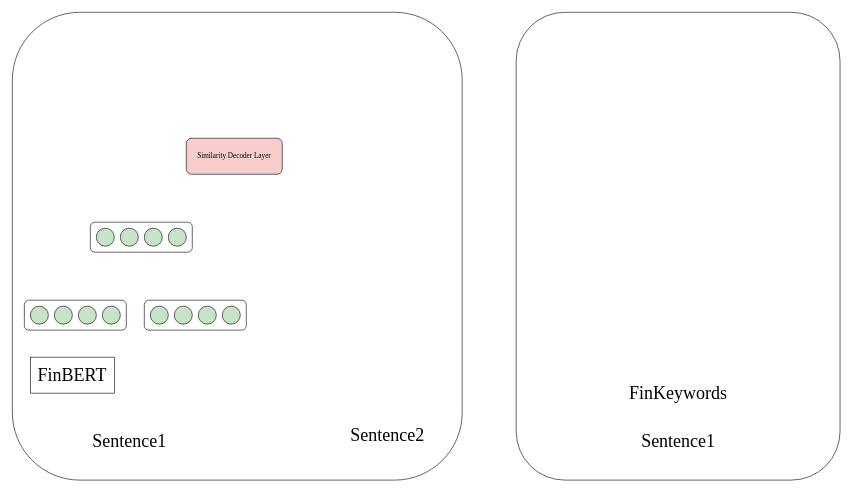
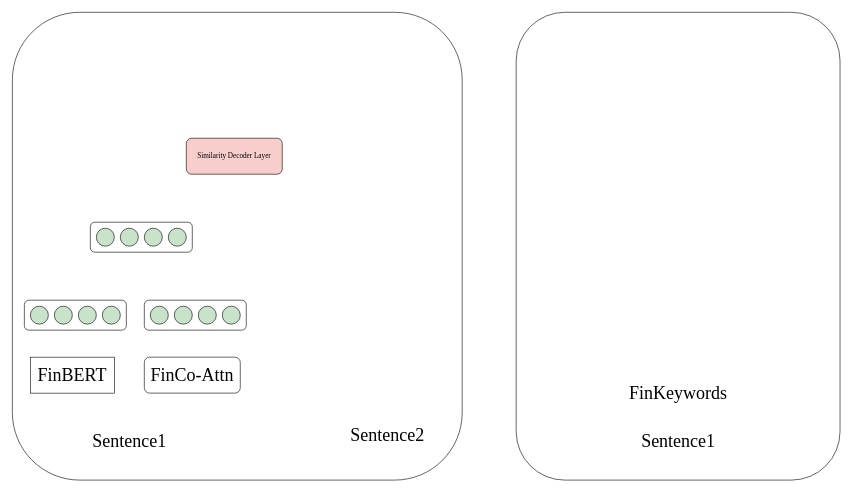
  <mxCell id="0" />
  <mxCell id="1" parent="0" />
  <mxCell id="2" value="" style="rounded=1;whiteSpace=wrap;html=1;" vertex="1" parent="1"><mxGeometry x="860" y="20" width="540" height="780" as="geometry" /></mxCell>
  <mxCell id="3" value="" style="rounded=1;whiteSpace=wrap;html=1;" vertex="1" parent="1"><mxGeometry x="20" y="20" width="750" height="780" as="geometry" /></mxCell>
  <mxCell id="4" value="&lt;font face=&quot;Times New Roman&quot; style=&quot;font-size: 30px;&quot;&gt;Sentence1&lt;/font&gt;" style="text;html=1;align=center;verticalAlign=middle;resizable=0;points=[];autosize=1;strokeColor=none;fillColor=none;" vertex="1" parent="1"><mxGeometry x="140" y="710" width="150" height="50" as="geometry" /></mxCell>
  <mxCell id="5" value="&lt;font face=&quot;Times New Roman&quot; style=&quot;font-size: 30px;&quot;&gt;Sentence2&lt;/font&gt;" style="text;html=1;align=center;verticalAlign=middle;resizable=0;points=[];autosize=1;strokeColor=none;fillColor=none;" vertex="1" parent="1"><mxGeometry x="570" y="700" width="150" height="50" as="geometry" /></mxCell>
  <mxCell id="6" value="&lt;font face=&quot;Times New Roman&quot; style=&quot;font-size: 30px;&quot;&gt;FinBERT&lt;/font&gt;" style="whiteSpace=wrap;html=1;rounded=0;" vertex="1" parent="1"><mxGeometry x="50" y="595" width="140" height="60" as="geometry" /></mxCell>
+ <mxCell id="7" value="&lt;font face=&quot;Times New Roman&quot; style=&quot;font-size: 30px;&quot;&gt;FinCo-Attn&lt;/font&gt;" style="rounded=1;whiteSpace=wrap;html=1;" vertex="1" parent="1"><mxGeometry x="240" y="595" width="160" height="60" as="geometry" /></mxCell>
  <mxCell id="8" value="&lt;font face=&quot;Times New Roman&quot; style=&quot;font-size: 30px;&quot;&gt;FinKeywords&lt;/font&gt;" style="text;html=1;align=center;verticalAlign=middle;resizable=0;points=[];autosize=1;strokeColor=none;fillColor=none;" vertex="1" parent="1"><mxGeometry x="1035" y="630" width="190" height="50" as="geometry" /></mxCell>
  <mxCell id="9" value="&lt;font face=&quot;Times New Roman&quot; style=&quot;font-size: 30px;&quot;&gt;Sentence1&lt;/font&gt;" style="text;html=1;align=center;verticalAlign=middle;resizable=0;points=[];autosize=1;strokeColor=none;fillColor=none;" vertex="1" parent="1"><mxGeometry x="1055" y="710" width="150" height="50" as="geometry" /></mxCell>
  <mxCell id="10" value="" style="group" vertex="1" connectable="0" parent="1"><mxGeometry x="40" y="500" width="170" height="50" as="geometry" /></mxCell>
  <mxCell id="11" value="" style="rounded=1;whiteSpace=wrap;html=1;" vertex="1" parent="10"><mxGeometry width="170" height="50" as="geometry" /></mxCell>
  <mxCell id="12" value="" style="ellipse;whiteSpace=wrap;html=1;aspect=fixed;fillColor=#c8e3ca;" vertex="1" parent="10"><mxGeometry x="10" y="10" width="30" height="30" as="geometry" /></mxCell>
  <mxCell id="13" value="" style="ellipse;whiteSpace=wrap;html=1;aspect=fixed;fillColor=#c8e3ca;" vertex="1" parent="10"><mxGeometry x="50" y="10" width="30" height="30" as="geometry" /></mxCell>
  <mxCell id="14" value="" style="ellipse;whiteSpace=wrap;html=1;aspect=fixed;fillColor=#c8e3ca;" vertex="1" parent="10"><mxGeometry x="130" y="10" width="30" height="30" as="geometry" /></mxCell>
  <mxCell id="15" value="" style="ellipse;whiteSpace=wrap;html=1;aspect=fixed;fillColor=#c8e3ca;" vertex="1" parent="10"><mxGeometry x="90" y="10" width="30" height="30" as="geometry" /></mxCell>
  <mxCell id="16" value="" style="group" vertex="1" connectable="0" parent="1"><mxGeometry x="240" y="500" width="170" height="50" as="geometry" /></mxCell>
  <mxCell id="17" value="" style="rounded=1;whiteSpace=wrap;html=1;" vertex="1" parent="16"><mxGeometry width="170" height="50" as="geometry" /></mxCell>
  <mxCell id="18" value="" style="ellipse;whiteSpace=wrap;html=1;aspect=fixed;fillColor=#c8e3ca;" vertex="1" parent="16"><mxGeometry x="10" y="10" width="30" height="30" as="geometry" /></mxCell>
  <mxCell id="19" value="" style="ellipse;whiteSpace=wrap;html=1;aspect=fixed;fillColor=#c8e3ca;" vertex="1" parent="16"><mxGeometry x="50" y="10" width="30" height="30" as="geometry" /></mxCell>
  <mxCell id="20" value="" style="ellipse;whiteSpace=wrap;html=1;aspect=fixed;fillColor=#c8e3ca;" vertex="1" parent="16"><mxGeometry x="130" y="10" width="30" height="30" as="geometry" /></mxCell>
  <mxCell id="21" value="" style="ellipse;whiteSpace=wrap;html=1;aspect=fixed;fillColor=#c8e3ca;" vertex="1" parent="16"><mxGeometry x="90" y="10" width="30" height="30" as="geometry" /></mxCell>
  <mxCell id="22" value="" style="group" vertex="1" connectable="0" parent="1"><mxGeometry x="150" y="370" width="170" height="50" as="geometry" /></mxCell>
  <mxCell id="23" value="" style="rounded=1;whiteSpace=wrap;html=1;" vertex="1" parent="22"><mxGeometry width="170" height="50" as="geometry" /></mxCell>
  <mxCell id="24" value="" style="ellipse;whiteSpace=wrap;html=1;aspect=fixed;fillColor=#c8e3ca;" vertex="1" parent="22"><mxGeometry x="10" y="10" width="30" height="30" as="geometry" /></mxCell>
  <mxCell id="25" value="" style="ellipse;whiteSpace=wrap;html=1;aspect=fixed;fillColor=#c8e3ca;" vertex="1" parent="22"><mxGeometry x="50" y="10" width="30" height="30" as="geometry" /></mxCell>
  <mxCell id="26" value="" style="ellipse;whiteSpace=wrap;html=1;aspect=fixed;fillColor=#c8e3ca;" vertex="1" parent="22"><mxGeometry x="130" y="10" width="30" height="30" as="geometry" /></mxCell>
  <mxCell id="27" value="" style="ellipse;whiteSpace=wrap;html=1;aspect=fixed;fillColor=#c8e3ca;" vertex="1" parent="22"><mxGeometry x="90" y="10" width="30" height="30" as="geometry" /></mxCell>
  <mxCell id="28" value="&lt;font face=&quot;Times New Roman&quot;&gt;Similarity Decoder Layer&lt;/font&gt;" style="rounded=1;whiteSpace=wrap;html=1;fillColor=#f8cecc;" vertex="1" parent="1"><mxGeometry x="310" y="230" width="160" height="60" as="geometry" /></mxCell>
